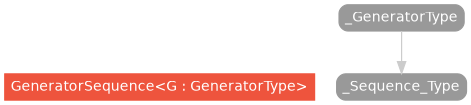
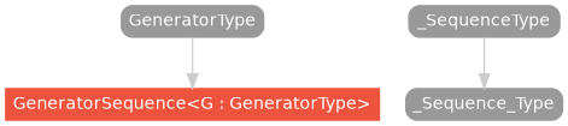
  strict digraph {
    node [color="#999999" fillcolor="#999999" fontcolor=white fontname=Helvetica fontsize=12 margin="0.07,0.05" shape=box style="filled,rounded"]
    edge [color="#cccccc"]
    "GeneratorSequence<G : GeneratorType>" [color="#ee543d" fillcolor="#ee543d" height=0.3 style=filled]
-   _SequenceType [height=0.3 label=_GeneratorType]
+   GeneratorType [height=0.3]
+   _SequenceType [height=0.3]
    _Sequence_Type [height=0.3]
    subgraph sub_1 {
      rank=max
      "GeneratorSequence<G : GeneratorType>"
    }
+   GeneratorType -> "GeneratorSequence<G : GeneratorType>"
    _SequenceType -> _Sequence_Type
  }
